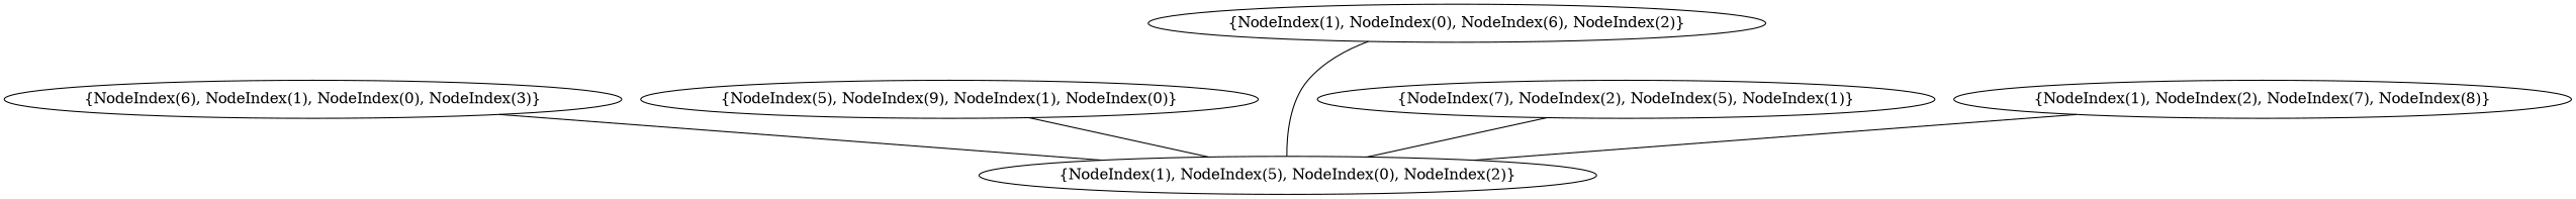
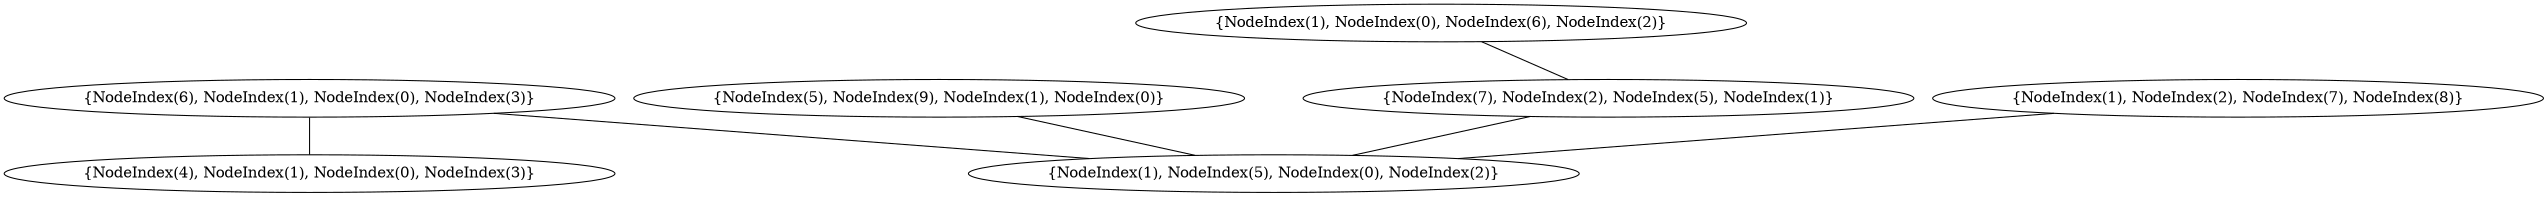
  graph {
+   n1 [label="{NodeIndex(4), NodeIndex(1), NodeIndex(0), NodeIndex(3)}"]
    n2 [label="{NodeIndex(1), NodeIndex(5), NodeIndex(0), NodeIndex(2)}"]
    n3 [label="{NodeIndex(5), NodeIndex(9), NodeIndex(1), NodeIndex(0)}"]
    n4 [label="{NodeIndex(7), NodeIndex(2), NodeIndex(5), NodeIndex(1)}"]
    n5 [label="{NodeIndex(1), NodeIndex(2), NodeIndex(7), NodeIndex(8)}"]
    n6 [label="{NodeIndex(1), NodeIndex(0), NodeIndex(6), NodeIndex(2)}"]
    n7 [label="{NodeIndex(6), NodeIndex(1), NodeIndex(0), NodeIndex(3)}"]
    n3 -- n2
    n4 -- n2
    n5 -- n2
-   n6 -- n2
+   n6 -- n4
+   n7 -- n1
    n7 -- n2
  }
